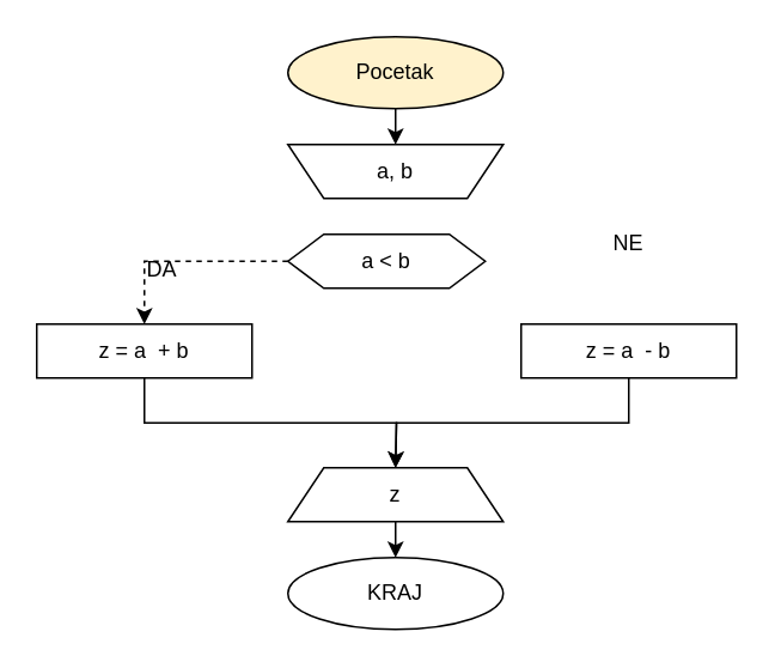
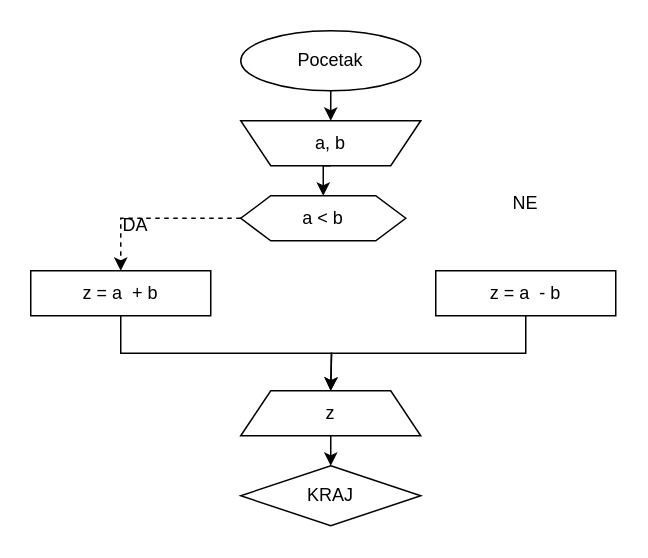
  <mxCell id="0" />
  <mxCell id="1" parent="0" />
  <mxCell id="2" style="edgeStyle=orthogonalEdgeStyle;rounded=0;orthogonalLoop=1;jettySize=auto;html=1;exitX=0.5;exitY=1;exitDx=0;exitDy=0;entryX=0.5;entryY=0;entryDx=0;entryDy=0;" edge="1" parent="1" source="3" target="6"><mxGeometry relative="1" as="geometry" /></mxCell>
- <mxCell id="3" value="Pocetak" style="ellipse;whiteSpace=wrap;html=1;fillColor=#fff2cc;" vertex="1" parent="1"><mxGeometry x="160" y="20" width="120" height="40" as="geometry" /></mxCell>
+ <mxCell id="3" value="Pocetak" style="ellipse;whiteSpace=wrap;html=1;" vertex="1" parent="1"><mxGeometry x="160" y="20" width="120" height="40" as="geometry" /></mxCell>
  <mxCell id="4" value="" style="shape=trapezoid;perimeter=trapezoidPerimeter;whiteSpace=wrap;html=1;fixedSize=1;rotation=-180;" vertex="1" parent="1"><mxGeometry x="160" y="80" width="120" height="30" as="geometry" /></mxCell>
+ <mxCell id="5" style="edgeStyle=orthogonalEdgeStyle;rounded=0;orthogonalLoop=1;jettySize=auto;html=1;exitX=0.5;exitY=1;exitDx=0;exitDy=0;entryX=0.5;entryY=0;entryDx=0;entryDy=0;" edge="1" parent="1" source="6" target="8"><mxGeometry relative="1" as="geometry" /></mxCell>
  <mxCell id="6" value="a, b" style="text;html=1;align=center;verticalAlign=middle;whiteSpace=wrap;rounded=0;" vertex="1" parent="1"><mxGeometry x="190" y="80" width="60" height="30" as="geometry" /></mxCell>
  <mxCell id="7" style="edgeStyle=orthogonalEdgeStyle;rounded=0;orthogonalLoop=1;jettySize=auto;html=1;exitX=0;exitY=0.5;exitDx=0;exitDy=0;entryX=0.5;entryY=0;entryDx=0;entryDy=0;dashed=1;" edge="1" parent="1" source="8" target="10"><mxGeometry relative="1" as="geometry" /></mxCell>
  <mxCell id="8" value="a &amp;lt; b" style="shape=hexagon;perimeter=hexagonPerimeter2;whiteSpace=wrap;html=1;fixedSize=1;" vertex="1" parent="1"><mxGeometry x="160" y="130" width="110" height="30" as="geometry" /></mxCell>
  <mxCell id="9" style="edgeStyle=orthogonalEdgeStyle;rounded=0;orthogonalLoop=1;jettySize=auto;html=1;exitX=0.5;exitY=1;exitDx=0;exitDy=0;" edge="1" parent="1" source="10"><mxGeometry relative="1" as="geometry"><mxPoint x="220" y="260" as="targetPoint" /></mxGeometry></mxCell>
  <mxCell id="10" value="z = a&amp;nbsp; + b" style="rounded=0;whiteSpace=wrap;html=1;" vertex="1" parent="1"><mxGeometry x="20" y="180" width="120" height="30" as="geometry" /></mxCell>
  <mxCell id="11" style="edgeStyle=orthogonalEdgeStyle;rounded=0;orthogonalLoop=1;jettySize=auto;html=1;exitX=0.5;exitY=1;exitDx=0;exitDy=0;" edge="1" parent="1" source="12"><mxGeometry relative="1" as="geometry"><mxPoint x="220" y="260" as="targetPoint" /></mxGeometry></mxCell>
  <mxCell id="12" value="z = a&amp;nbsp; - b" style="rounded=0;whiteSpace=wrap;html=1;" vertex="1" parent="1"><mxGeometry x="290" y="180" width="120" height="30" as="geometry" /></mxCell>
  <mxCell id="13" value="DA" style="text;html=1;align=center;verticalAlign=middle;whiteSpace=wrap;rounded=0;" vertex="1" parent="1"><mxGeometry x="60" y="135" width="60" height="30" as="geometry" /></mxCell>
  <mxCell id="14" value="NE" style="text;html=1;align=center;verticalAlign=middle;whiteSpace=wrap;rounded=0;" vertex="1" parent="1"><mxGeometry x="320" y="120" width="60" height="30" as="geometry" /></mxCell>
  <mxCell id="15" style="edgeStyle=orthogonalEdgeStyle;rounded=0;orthogonalLoop=1;jettySize=auto;html=1;exitX=0.5;exitY=1;exitDx=0;exitDy=0;entryX=0.5;entryY=0;entryDx=0;entryDy=0;" edge="1" parent="1" source="16" target="17"><mxGeometry relative="1" as="geometry" /></mxCell>
  <mxCell id="16" value="z" style="shape=trapezoid;perimeter=trapezoidPerimeter;whiteSpace=wrap;html=1;fixedSize=1;" vertex="1" parent="1"><mxGeometry x="160" y="260" width="120" height="30" as="geometry" /></mxCell>
- <mxCell id="17" value="KRAJ" style="ellipse;whiteSpace=wrap;html=1;" vertex="1" parent="1"><mxGeometry x="160" y="310" width="120" height="40" as="geometry" /></mxCell>
+ <mxCell id="17" value="KRAJ" style="rhombus;whiteSpace=wrap;html=1;" vertex="1" parent="1"><mxGeometry x="160" y="310" width="120" height="40" as="geometry" /></mxCell>
